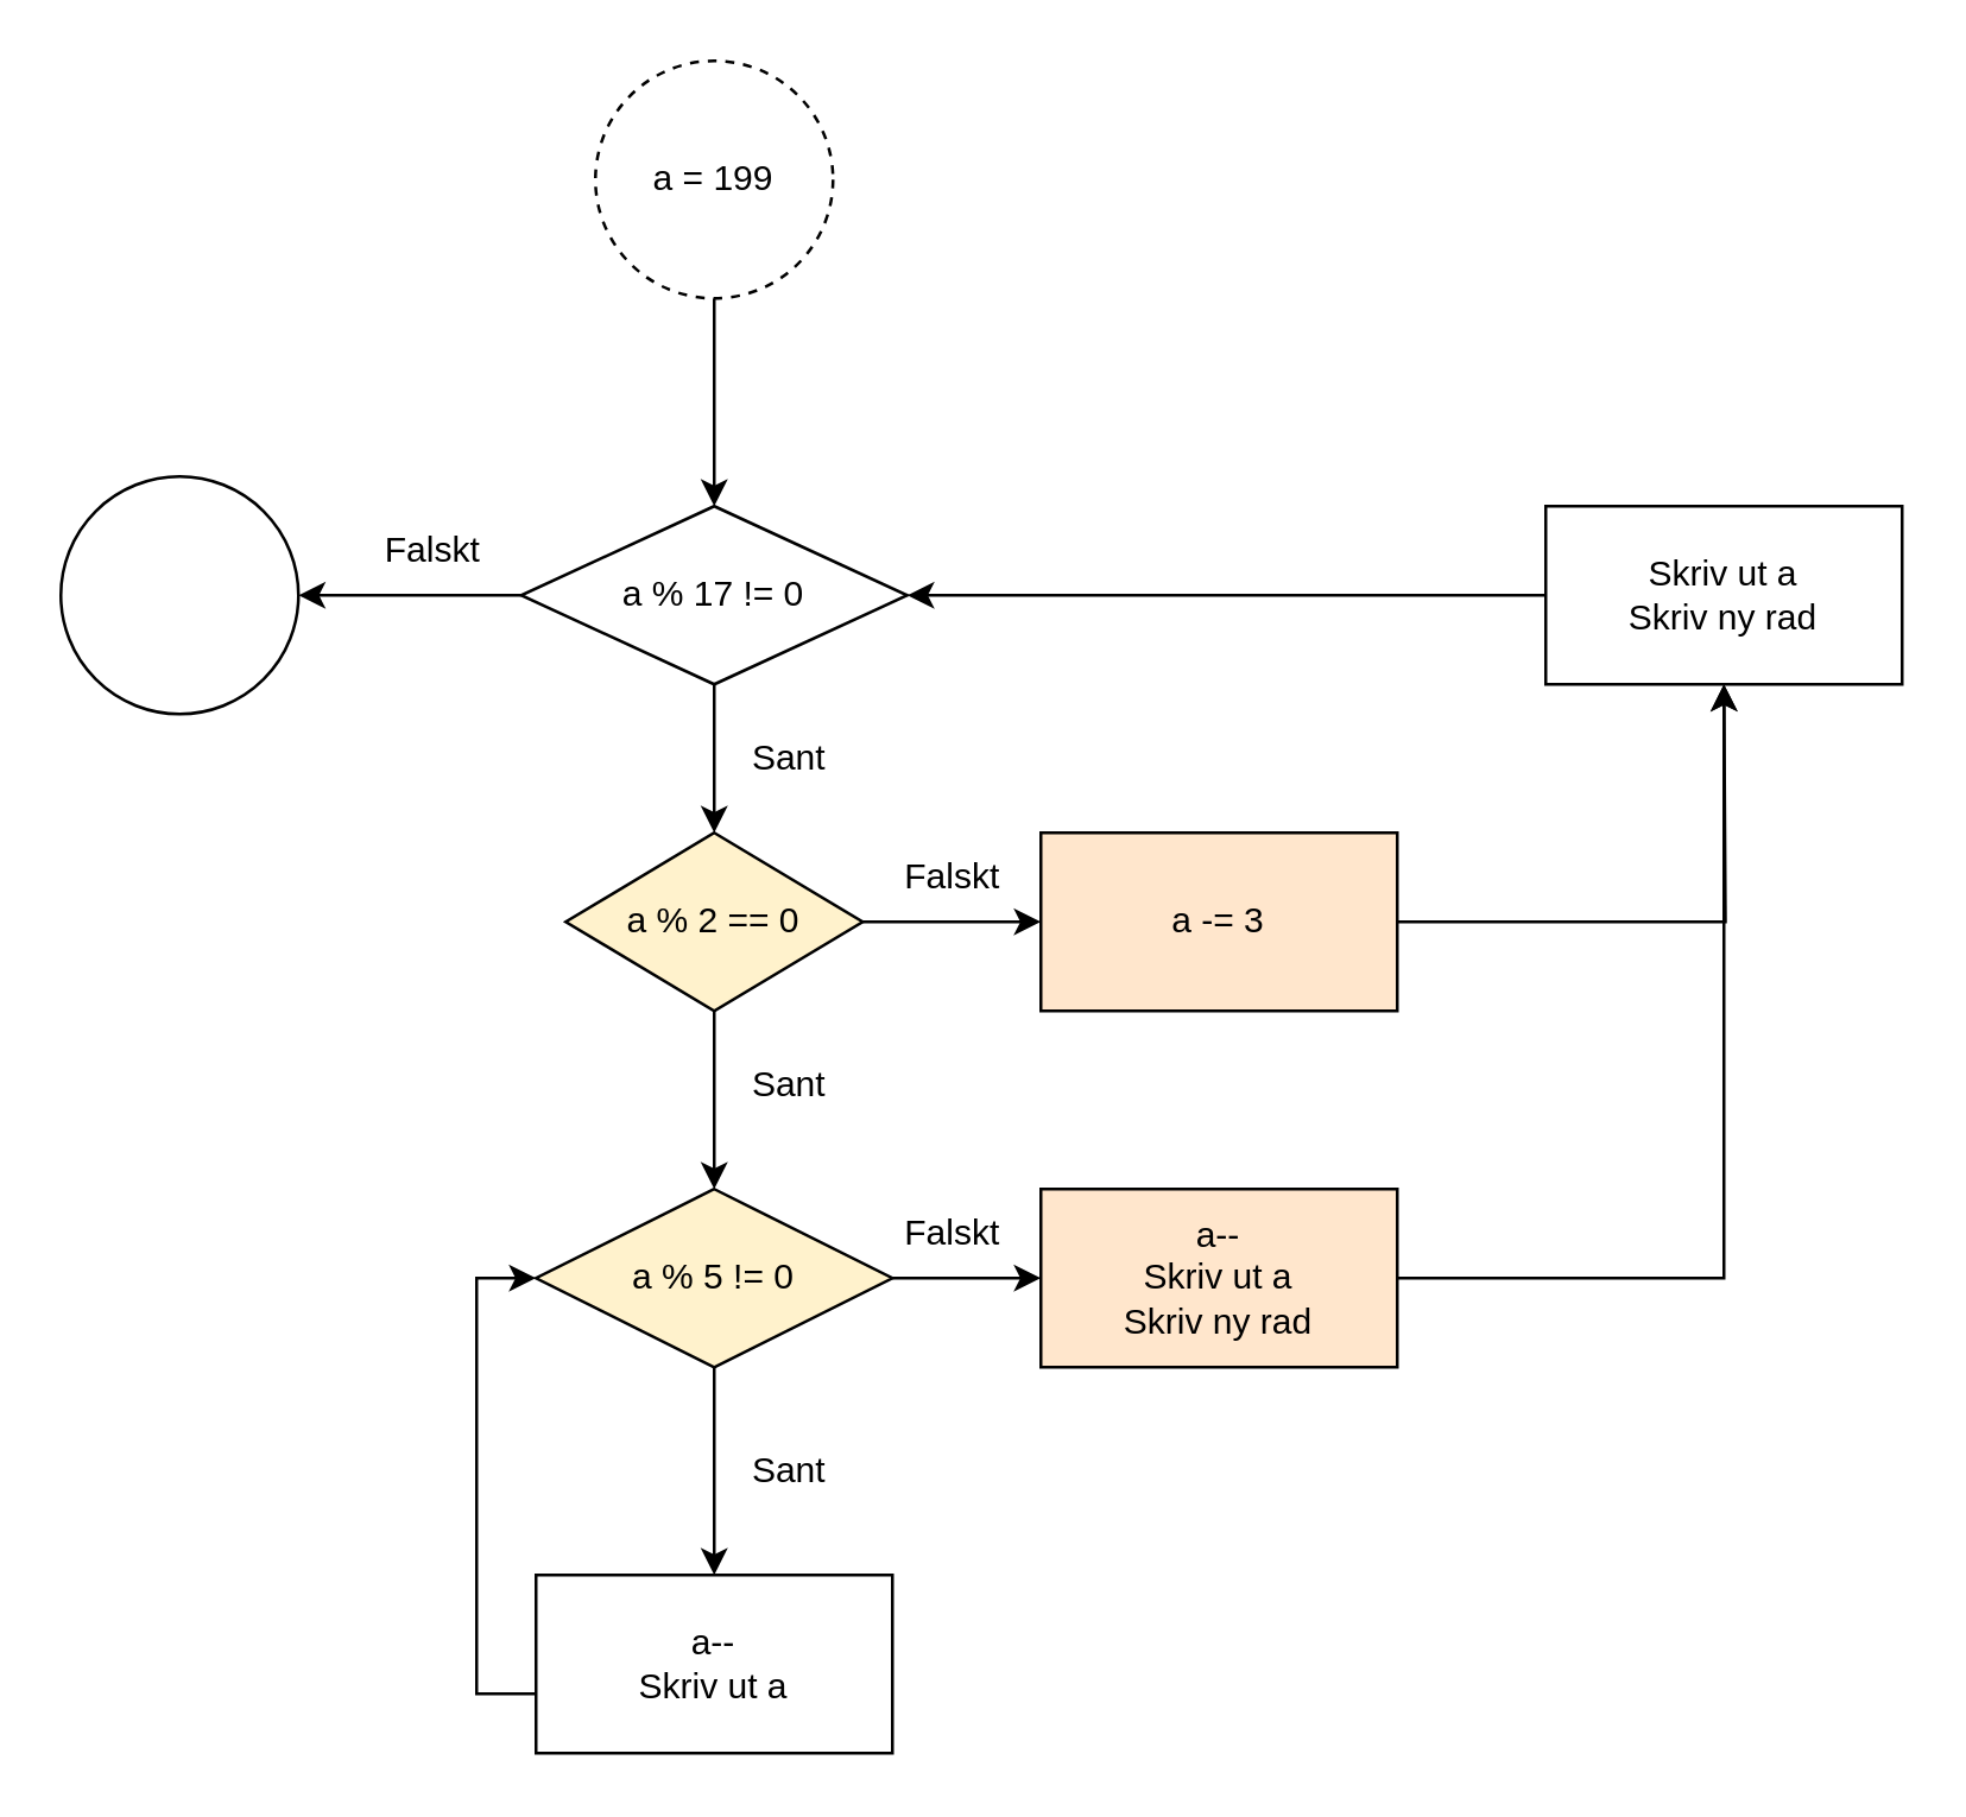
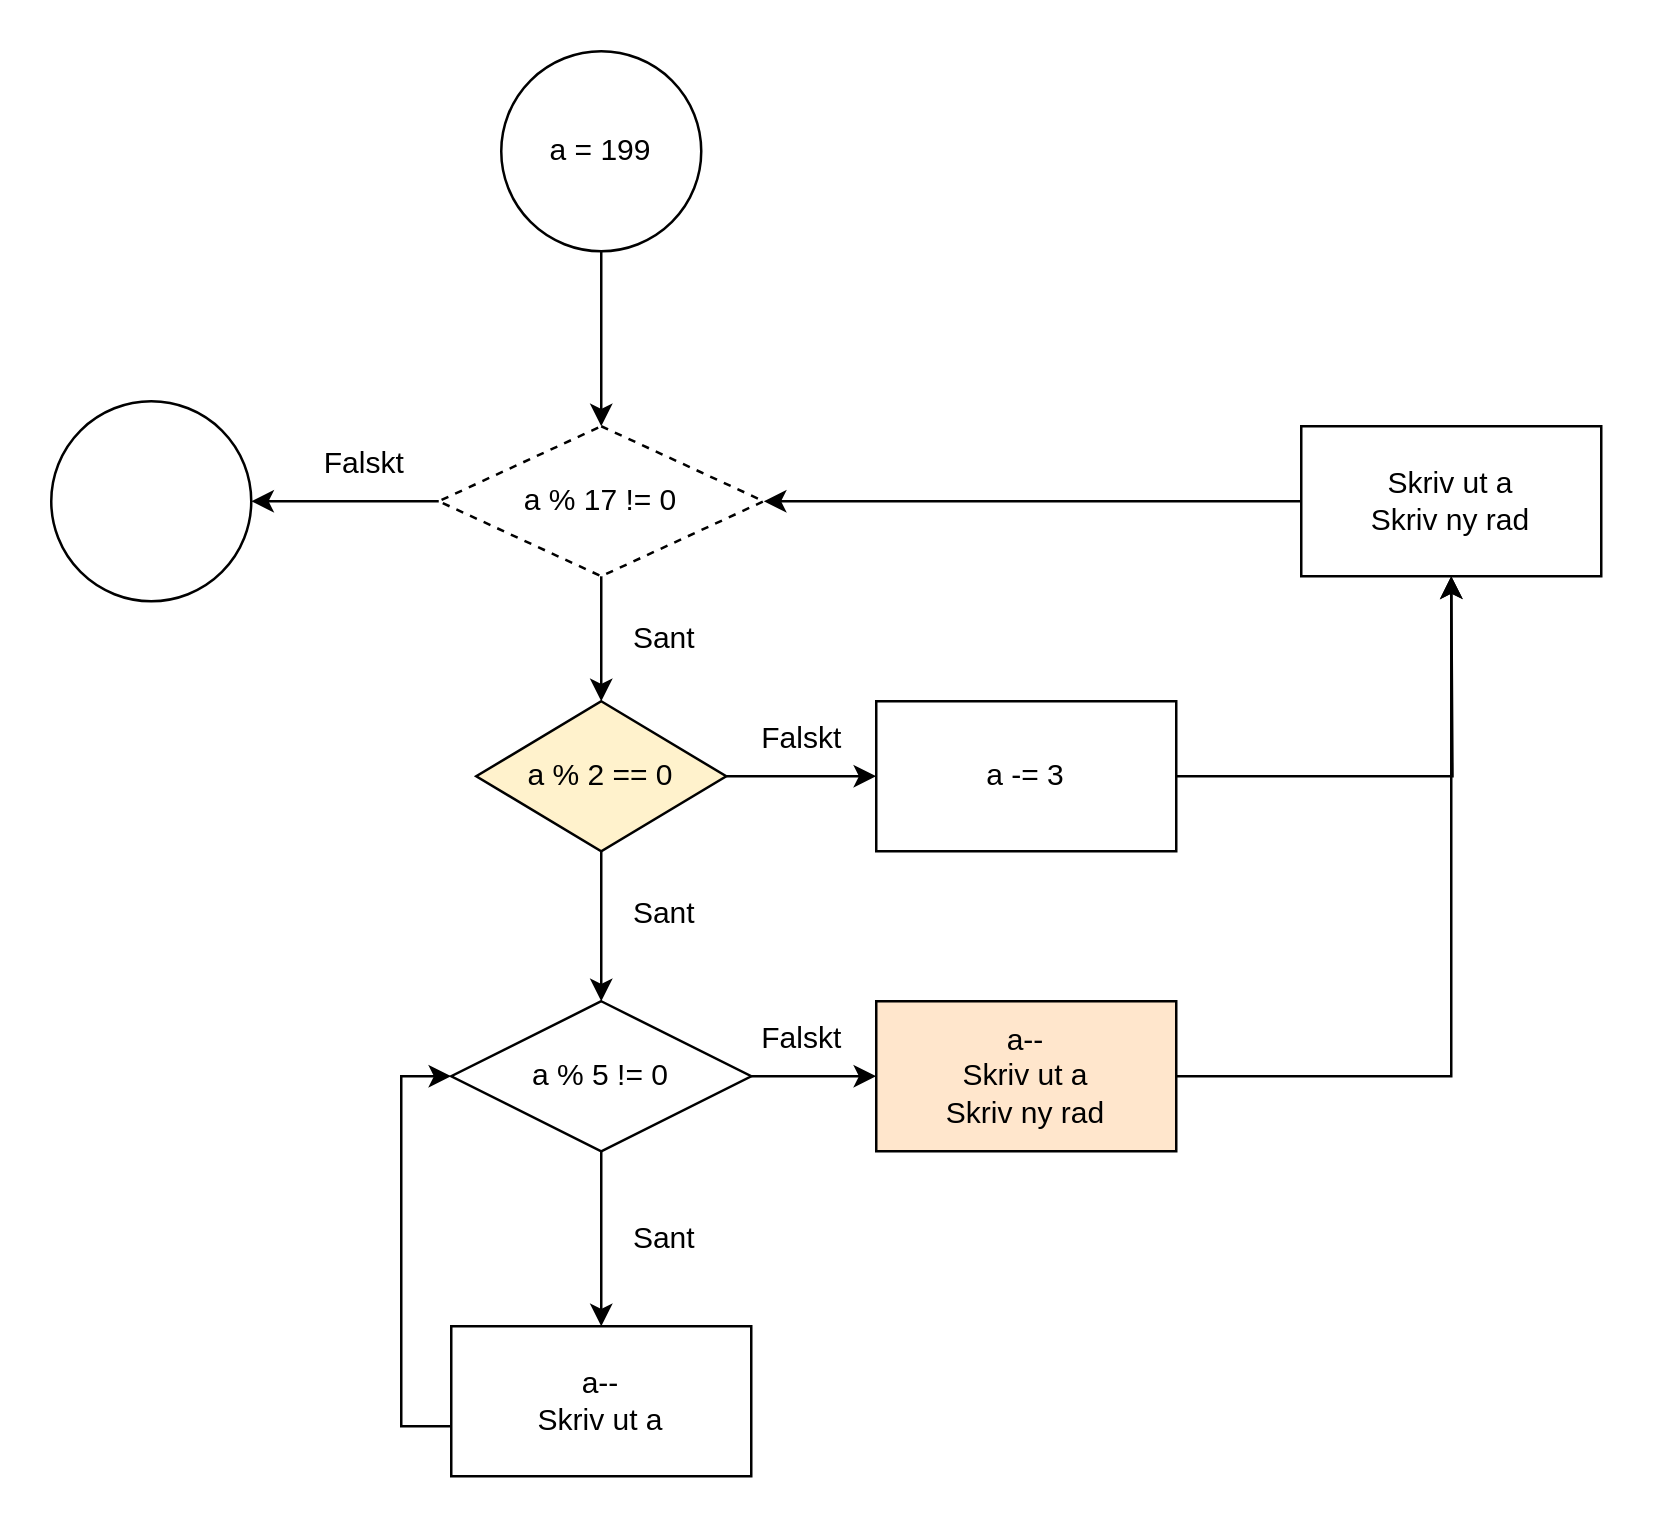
  <mxCell id="0" />
  <mxCell id="1" parent="0" />
  <mxCell id="2" style="edgeStyle=orthogonalEdgeStyle;rounded=0;orthogonalLoop=1;jettySize=auto;html=1;entryX=0.5;entryY=0;entryDx=0;entryDy=0;" edge="1" parent="1" source="3" target="6"><mxGeometry relative="1" as="geometry" /></mxCell>
- <mxCell id="3" value="a = 199" style="ellipse;whiteSpace=wrap;html=1;aspect=fixed;dashed=1;" vertex="1" parent="1"><mxGeometry x="200" y="20" width="80" height="80" as="geometry" /></mxCell>
+ <mxCell id="3" value="a = 199" style="ellipse;whiteSpace=wrap;html=1;aspect=fixed;" vertex="1" parent="1"><mxGeometry x="200" y="20" width="80" height="80" as="geometry" /></mxCell>
  <mxCell id="4" style="edgeStyle=orthogonalEdgeStyle;rounded=0;orthogonalLoop=1;jettySize=auto;html=1;" edge="1" parent="1" source="6" target="7"><mxGeometry relative="1" as="geometry" /></mxCell>
  <mxCell id="5" style="edgeStyle=orthogonalEdgeStyle;rounded=0;orthogonalLoop=1;jettySize=auto;html=1;" edge="1" parent="1" source="6"><mxGeometry relative="1" as="geometry"><mxPoint x="240" y="280" as="targetPoint" /></mxGeometry></mxCell>
- <mxCell id="6" value="a % 17 != 0" style="rhombus;whiteSpace=wrap;html=1;" vertex="1" parent="1"><mxGeometry x="175" y="170" width="130" height="60" as="geometry" /></mxCell>
+ <mxCell id="6" value="a % 17 != 0" style="rhombus;whiteSpace=wrap;html=1;dashed=1;" vertex="1" parent="1"><mxGeometry x="175" y="170" width="130" height="60" as="geometry" /></mxCell>
  <mxCell id="7" value="" style="ellipse;whiteSpace=wrap;html=1;aspect=fixed;" vertex="1" parent="1"><mxGeometry x="20" y="160" width="80" height="80" as="geometry" /></mxCell>
  <mxCell id="8" value="Falskt" style="text;html=1;align=center;verticalAlign=middle;resizable=0;points=[];autosize=1;strokeColor=none;fillColor=none;" vertex="1" parent="1"><mxGeometry x="115" y="170" width="60" height="30" as="geometry" /></mxCell>
  <mxCell id="9" style="edgeStyle=orthogonalEdgeStyle;rounded=0;orthogonalLoop=1;jettySize=auto;html=1;" edge="1" parent="1" source="11"><mxGeometry relative="1" as="geometry"><mxPoint x="350" y="310" as="targetPoint" /></mxGeometry></mxCell>
  <mxCell id="10" style="edgeStyle=orthogonalEdgeStyle;rounded=0;orthogonalLoop=1;jettySize=auto;html=1;" edge="1" parent="1" source="11"><mxGeometry relative="1" as="geometry"><mxPoint x="240" y="400" as="targetPoint" /></mxGeometry></mxCell>
  <mxCell id="11" value="a % 2 == 0" style="rhombus;whiteSpace=wrap;html=1;fillColor=#fff2cc;" vertex="1" parent="1"><mxGeometry x="190" y="280" width="100" height="60" as="geometry" /></mxCell>
  <mxCell id="12" value="Sant" style="text;html=1;align=center;verticalAlign=middle;resizable=0;points=[];autosize=1;strokeColor=none;fillColor=none;" vertex="1" parent="1"><mxGeometry x="240" y="240" width="50" height="30" as="geometry" /></mxCell>
  <mxCell id="13" value="Falskt" style="text;html=1;align=center;verticalAlign=middle;resizable=0;points=[];autosize=1;strokeColor=none;fillColor=none;" vertex="1" parent="1"><mxGeometry x="290" y="280" width="60" height="30" as="geometry" /></mxCell>
  <mxCell id="14" style="edgeStyle=orthogonalEdgeStyle;rounded=0;orthogonalLoop=1;jettySize=auto;html=1;entryX=0.5;entryY=1;entryDx=0;entryDy=0;" edge="1" parent="1" source="15"><mxGeometry relative="1" as="geometry"><mxPoint x="580" y="230" as="targetPoint" /></mxGeometry></mxCell>
- <mxCell id="15" value="a -= 3" style="rounded=0;whiteSpace=wrap;html=1;fillColor=#ffe6cc;" vertex="1" parent="1"><mxGeometry x="350" y="280" width="120" height="60" as="geometry" /></mxCell>
+ <mxCell id="15" value="a -= 3" style="rounded=0;whiteSpace=wrap;html=1;" vertex="1" parent="1"><mxGeometry x="350" y="280" width="120" height="60" as="geometry" /></mxCell>
  <mxCell id="16" style="edgeStyle=orthogonalEdgeStyle;rounded=0;orthogonalLoop=1;jettySize=auto;html=1;entryX=1;entryY=0.5;entryDx=0;entryDy=0;" edge="1" parent="1" source="17" target="6"><mxGeometry relative="1" as="geometry" /></mxCell>
  <mxCell id="17" value="Skriv ut a&lt;br&gt;Skriv ny rad" style="rounded=0;whiteSpace=wrap;html=1;" vertex="1" parent="1"><mxGeometry x="520" y="170" width="120" height="60" as="geometry" /></mxCell>
  <mxCell id="18" value="Sant" style="text;html=1;align=center;verticalAlign=middle;resizable=0;points=[];autosize=1;strokeColor=none;fillColor=none;" vertex="1" parent="1"><mxGeometry x="240" y="350" width="50" height="30" as="geometry" /></mxCell>
  <mxCell id="19" style="edgeStyle=orthogonalEdgeStyle;rounded=0;orthogonalLoop=1;jettySize=auto;html=1;" edge="1" parent="1" source="21"><mxGeometry relative="1" as="geometry"><mxPoint x="350" y="430" as="targetPoint" /></mxGeometry></mxCell>
  <mxCell id="20" style="edgeStyle=orthogonalEdgeStyle;rounded=0;orthogonalLoop=1;jettySize=auto;html=1;" edge="1" parent="1" source="21"><mxGeometry relative="1" as="geometry"><mxPoint x="240" y="530" as="targetPoint" /></mxGeometry></mxCell>
- <mxCell id="21" value="a % 5 != 0" style="rhombus;whiteSpace=wrap;html=1;fillColor=#fff2cc;" vertex="1" parent="1"><mxGeometry x="180" y="400" width="120" height="60" as="geometry" /></mxCell>
+ <mxCell id="21" value="a % 5 != 0" style="rhombus;whiteSpace=wrap;html=1;" vertex="1" parent="1"><mxGeometry x="180" y="400" width="120" height="60" as="geometry" /></mxCell>
  <mxCell id="22" value="Falskt" style="text;html=1;align=center;verticalAlign=middle;resizable=0;points=[];autosize=1;strokeColor=none;fillColor=none;" vertex="1" parent="1"><mxGeometry x="290" y="400" width="60" height="30" as="geometry" /></mxCell>
  <mxCell id="23" style="edgeStyle=orthogonalEdgeStyle;rounded=0;orthogonalLoop=1;jettySize=auto;html=1;entryX=0.5;entryY=1;entryDx=0;entryDy=0;" edge="1" parent="1" source="24" target="17"><mxGeometry relative="1" as="geometry" /></mxCell>
  <mxCell id="24" value="a--&lt;br&gt;Skriv ut a&lt;br&gt;Skriv ny rad" style="rounded=0;whiteSpace=wrap;html=1;fillColor=#ffe6cc;" vertex="1" parent="1"><mxGeometry x="350" y="400" width="120" height="60" as="geometry" /></mxCell>
  <mxCell id="25" value="Sant" style="text;html=1;align=center;verticalAlign=middle;resizable=0;points=[];autosize=1;strokeColor=none;fillColor=none;" vertex="1" parent="1"><mxGeometry x="240" y="480" width="50" height="30" as="geometry" /></mxCell>
  <mxCell id="26" style="edgeStyle=orthogonalEdgeStyle;rounded=0;orthogonalLoop=1;jettySize=auto;html=1;entryX=0;entryY=0.5;entryDx=0;entryDy=0;" edge="1" parent="1" source="27" target="21"><mxGeometry relative="1" as="geometry"><Array as="points"><mxPoint x="160" y="570" /><mxPoint x="160" y="430" /></Array></mxGeometry></mxCell>
  <mxCell id="27" value="a--&lt;br&gt;Skriv ut a" style="rounded=0;whiteSpace=wrap;html=1;" vertex="1" parent="1"><mxGeometry x="180" y="530" width="120" height="60" as="geometry" /></mxCell>
